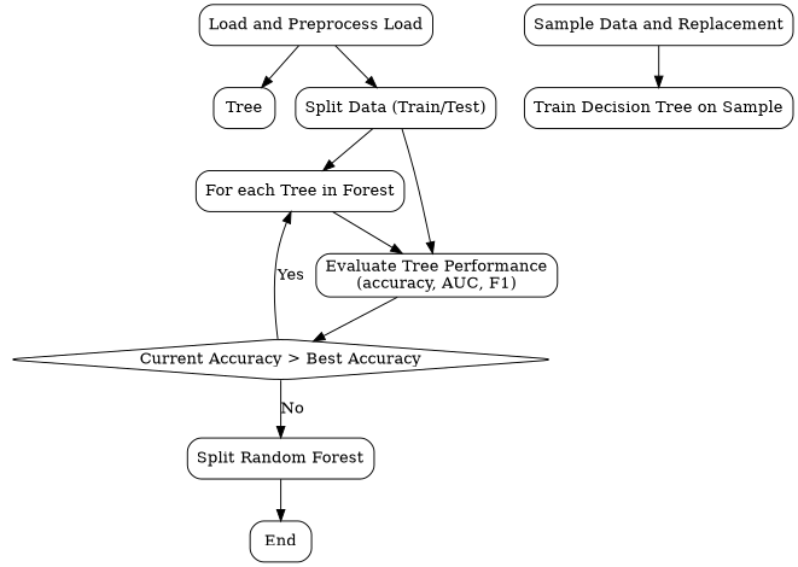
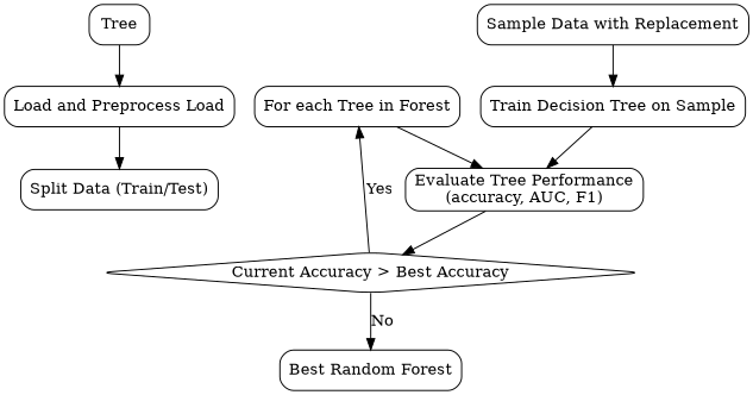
  digraph {
    rankdir=TB
    node [color=black fillcolor=white shape=rect style="rounded,filled"]
    n1 [label=Tree]
    n2 [label="Load and Preprocess Load"]
    n3 [label="Split Data (Train/Test)"]
    n4 [label="For each Tree in Forest"]
    n5 [label="Evaluate Tree Performance\n(accuracy, AUC, F1)"]
-   n6 [label="Sample Data and Replacement"]
+   n6 [label="Sample Data with Replacement"]
    n7 [label="Train Decision Tree on Sample"]
    n8 [label="Current Accuracy > Best Accuracy" shape=diamond]
-   n9 [label="Split Random Forest"]
-   n10 [label=End]
-   n2 -> n1
+   n9 [label="Best Random Forest"]
+   n1 -> n2
    n2 -> n3
-   n3 -> n4
    n4 -> n5
    n5 -> n8
    n6 -> n7
-   n3 -> n5
+   n7 -> n5
    n8 -> n4 [label=Yes]
    n8 -> n9 [label=No]
-   n9 -> n10
  }
